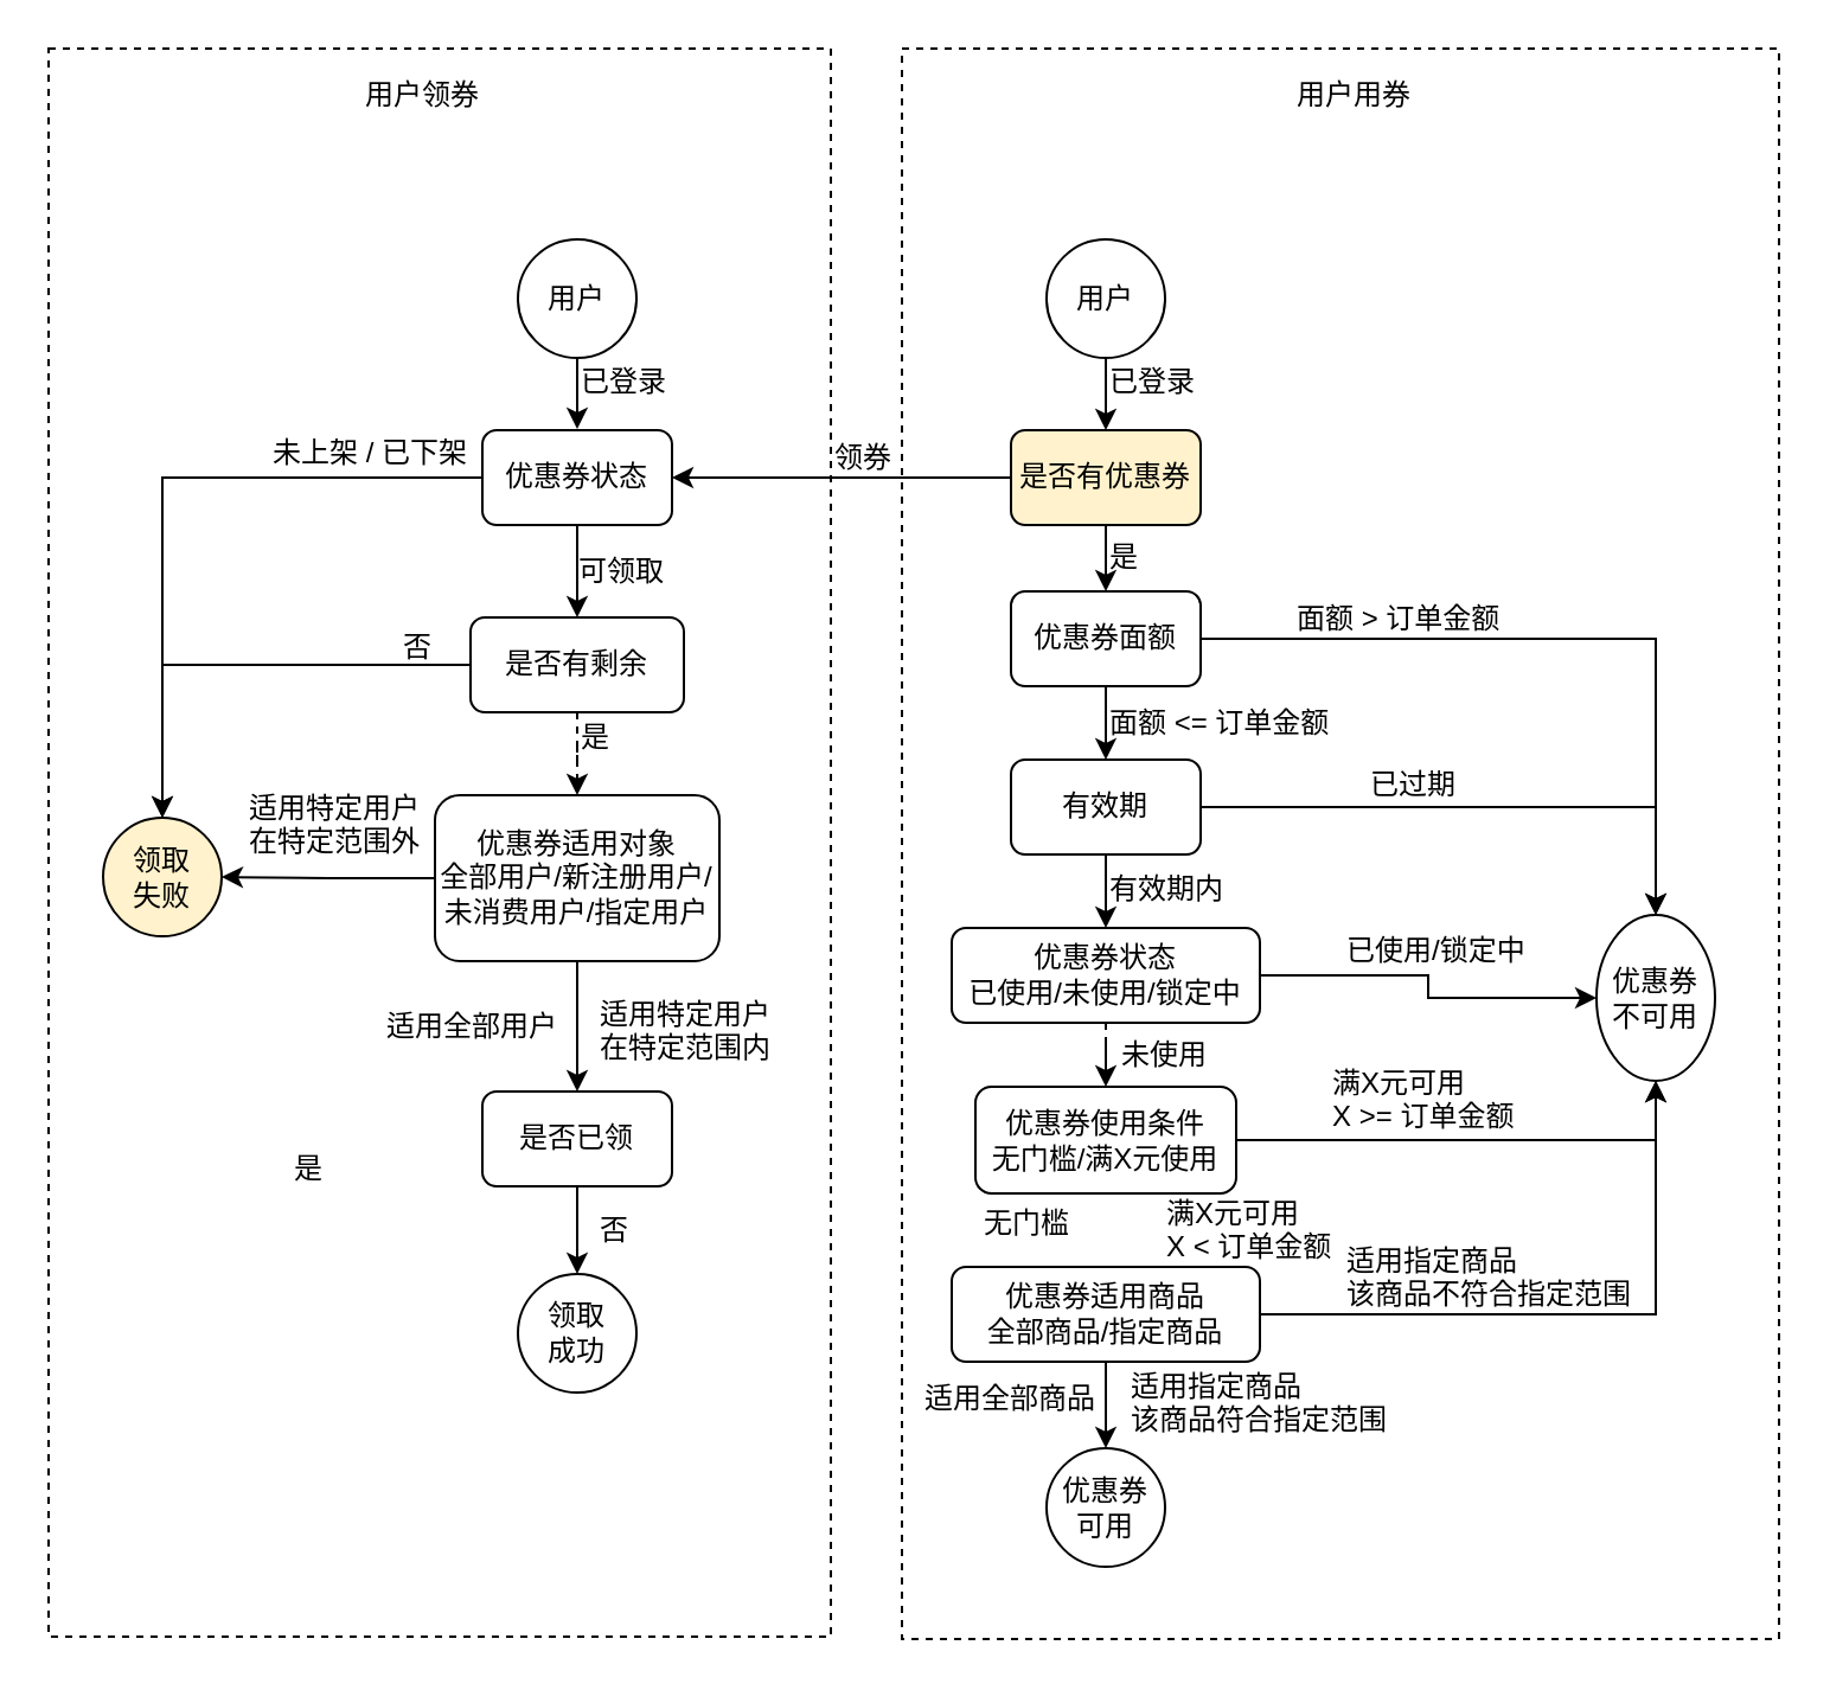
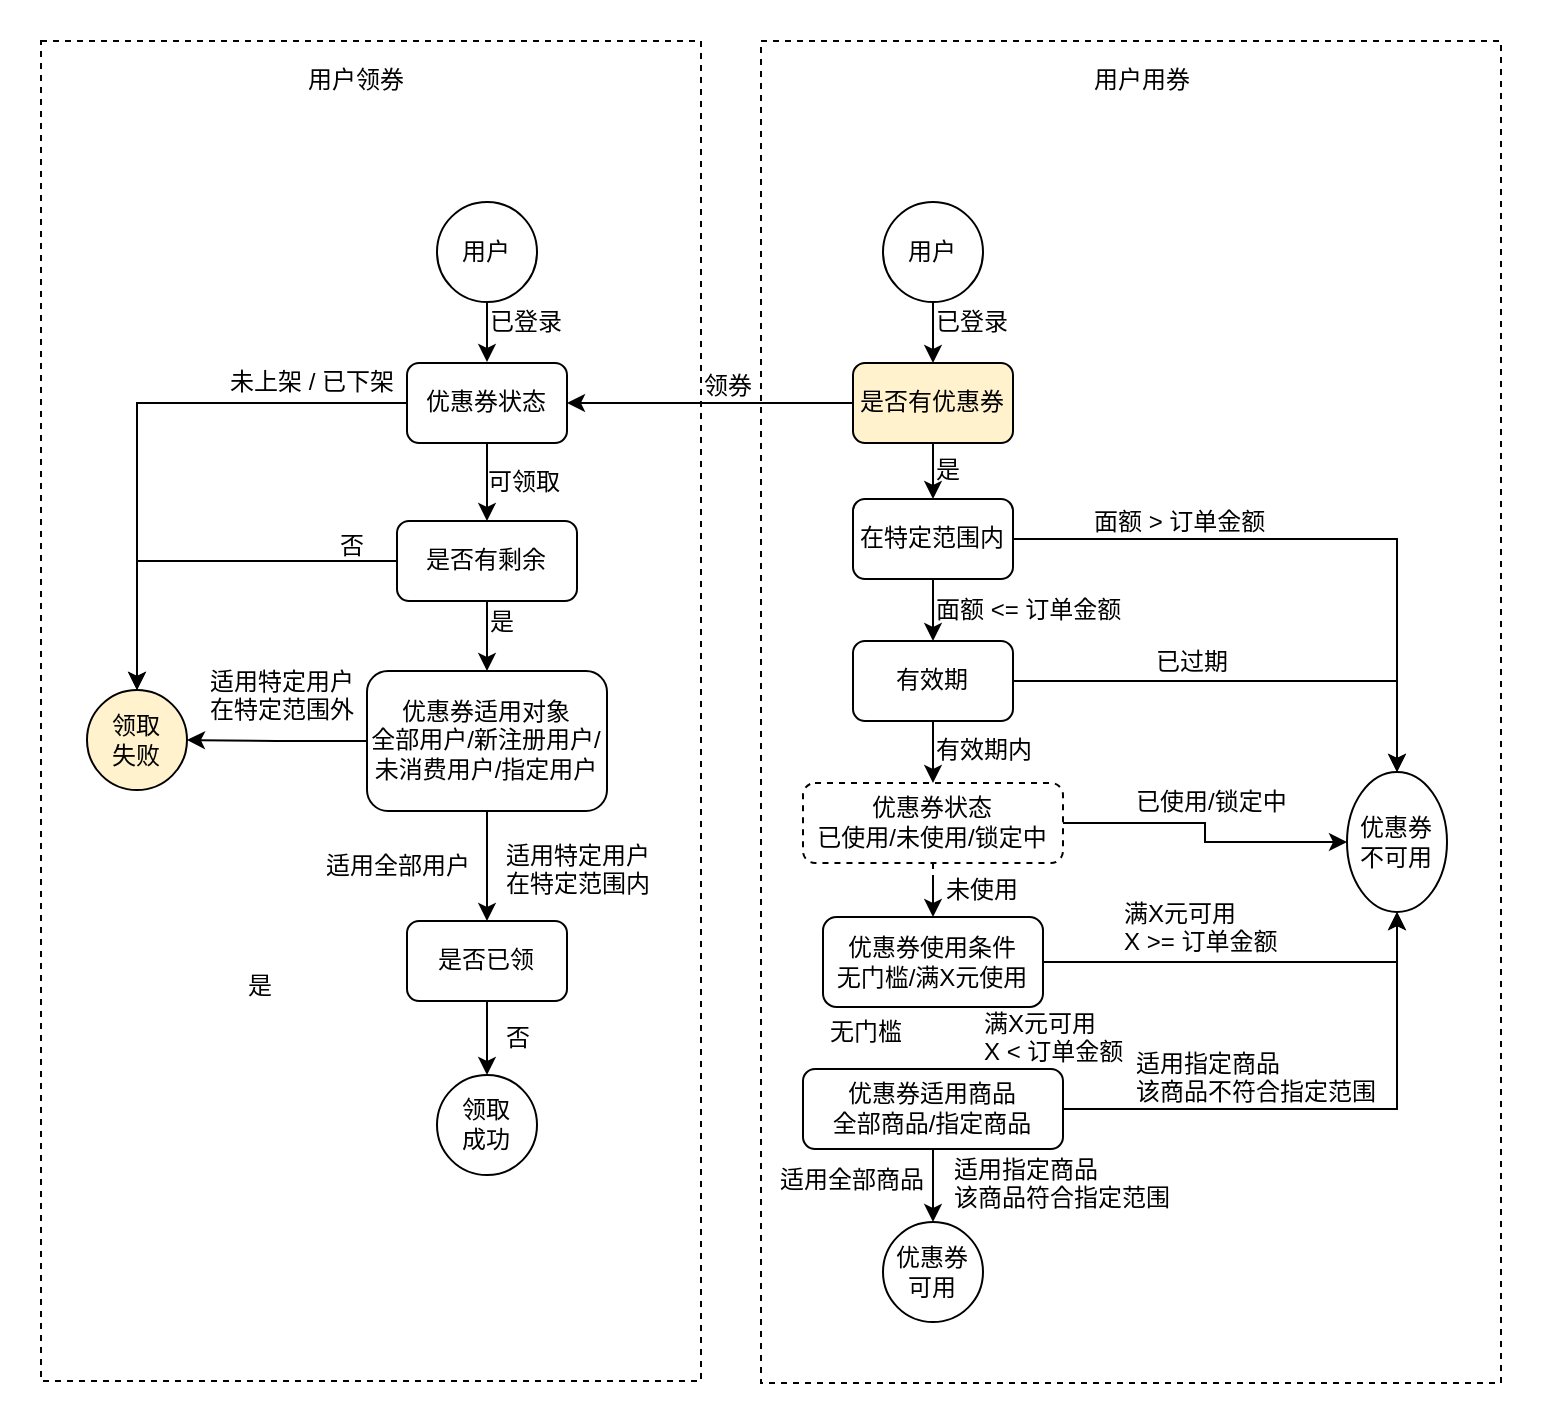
  <mxCell id="0" />
  <mxCell id="1" parent="0" />
  <mxCell id="2" value="" style="rounded=0;whiteSpace=wrap;html=1;gradientColor=none;shadow=0;fillColor=none;dashed=1;" parent="1" vertex="1"><mxGeometry x="20" y="20" width="330" height="670" as="geometry" /></mxCell>
  <mxCell id="3" value="" style="rounded=0;whiteSpace=wrap;html=1;gradientColor=none;shadow=0;dashed=1;fillColor=none;" parent="1" vertex="1"><mxGeometry x="380" y="20" width="370" height="671" as="geometry" /></mxCell>
  <mxCell id="4" value="" style="edgeStyle=orthogonalEdgeStyle;rounded=0;orthogonalLoop=1;jettySize=auto;html=1;shadow=0;" parent="1" source="5" edge="1"><mxGeometry relative="1" as="geometry"><mxPoint x="243" y="180.5" as="targetPoint" /></mxGeometry></mxCell>
  <mxCell id="5" value="用户" style="ellipse;whiteSpace=wrap;html=1;aspect=fixed;shadow=0;" parent="1" vertex="1"><mxGeometry x="218" y="100.5" width="50" height="50" as="geometry" /></mxCell>
  <mxCell id="6" value="已登录" style="text;html=1;resizable=0;points=[];autosize=1;align=left;verticalAlign=top;spacingTop=-4;shadow=0;" parent="1" vertex="1"><mxGeometry x="243" y="150.5" width="50" height="20" as="geometry" /></mxCell>
  <mxCell id="7" value="" style="edgeStyle=orthogonalEdgeStyle;rounded=0;orthogonalLoop=1;jettySize=auto;html=1;shadow=0;" parent="1" source="9" target="12" edge="1"><mxGeometry relative="1" as="geometry" /></mxCell>
  <mxCell id="8" style="edgeStyle=orthogonalEdgeStyle;rounded=0;orthogonalLoop=1;jettySize=auto;html=1;exitX=0;exitY=0.5;exitDx=0;exitDy=0;entryX=0.5;entryY=0;entryDx=0;entryDy=0;shadow=0;" parent="1" source="9" target="51" edge="1"><mxGeometry relative="1" as="geometry" /></mxCell>
  <mxCell id="9" value="优惠券状态" style="rounded=1;whiteSpace=wrap;html=1;shadow=0;" parent="1" vertex="1"><mxGeometry x="203" y="181" width="80" height="40" as="geometry" /></mxCell>
- <mxCell id="10" value="" style="edgeStyle=orthogonalEdgeStyle;rounded=0;orthogonalLoop=1;jettySize=auto;html=1;shadow=0;dashed=1;" parent="1" source="12" target="15" edge="1"><mxGeometry relative="1" as="geometry" /></mxCell>
+ <mxCell id="10" value="" style="edgeStyle=orthogonalEdgeStyle;rounded=0;orthogonalLoop=1;jettySize=auto;html=1;shadow=0;" parent="1" source="12" target="15" edge="1"><mxGeometry relative="1" as="geometry" /></mxCell>
  <mxCell id="11" style="edgeStyle=orthogonalEdgeStyle;rounded=0;orthogonalLoop=1;jettySize=auto;html=1;entryX=0.5;entryY=0;entryDx=0;entryDy=0;shadow=0;" parent="1" source="12" target="51" edge="1"><mxGeometry relative="1" as="geometry" /></mxCell>
  <mxCell id="12" value="是否有剩余" style="rounded=1;whiteSpace=wrap;html=1;gradientColor=none;shadow=0;" parent="1" vertex="1"><mxGeometry x="198" y="260" width="90" height="40" as="geometry" /></mxCell>
  <mxCell id="13" value="" style="edgeStyle=orthogonalEdgeStyle;rounded=0;orthogonalLoop=1;jettySize=auto;html=1;shadow=0;" parent="1" source="15" target="16" edge="1"><mxGeometry relative="1" as="geometry" /></mxCell>
  <mxCell id="14" style="edgeStyle=orthogonalEdgeStyle;rounded=0;orthogonalLoop=1;jettySize=auto;html=1;entryX=1;entryY=0.5;entryDx=0;entryDy=0;shadow=0;" parent="1" source="15" target="51" edge="1"><mxGeometry relative="1" as="geometry" /></mxCell>
  <mxCell id="15" value="优惠券适用对象&lt;br&gt;全部用户/新注册用户/未消费用户/指定用户&lt;br&gt;" style="rounded=1;whiteSpace=wrap;html=1;shadow=0;" parent="1" vertex="1"><mxGeometry x="183" y="335" width="120" height="70" as="geometry" /></mxCell>
  <mxCell id="16" value="是否已领" style="rounded=1;whiteSpace=wrap;html=1;shadow=0;" parent="1" vertex="1"><mxGeometry x="203" y="460" width="80" height="40" as="geometry" /></mxCell>
  <mxCell id="17" value="" style="edgeStyle=orthogonalEdgeStyle;rounded=0;orthogonalLoop=1;jettySize=auto;html=1;exitX=0.5;exitY=1;exitDx=0;exitDy=0;shadow=0;" parent="1" source="16" target="18" edge="1"><mxGeometry relative="1" as="geometry"><mxPoint x="240.5" y="507" as="sourcePoint" /></mxGeometry></mxCell>
  <mxCell id="18" value="领取&lt;br&gt;成功" style="ellipse;whiteSpace=wrap;html=1;aspect=fixed;shadow=0;" parent="1" vertex="1"><mxGeometry x="218" y="537" width="50" height="50" as="geometry" /></mxCell>
  <mxCell id="19" value="可领取" style="text;html=1;resizable=0;points=[];autosize=1;align=left;verticalAlign=top;spacingTop=-4;shadow=0;" parent="1" vertex="1"><mxGeometry x="242" y="230.5" width="50" height="20" as="geometry" /></mxCell>
  <mxCell id="20" value="是" style="text;html=1;resizable=0;points=[];autosize=1;align=left;verticalAlign=top;spacingTop=-4;shadow=0;" parent="1" vertex="1"><mxGeometry x="243" y="300.5" width="30" height="20" as="geometry" /></mxCell>
  <mxCell id="21" value="适用特定用户&lt;br&gt;在特定范围内" style="text;html=1;resizable=0;points=[];autosize=1;align=left;verticalAlign=top;spacingTop=-4;shadow=0;" parent="1" vertex="1"><mxGeometry x="250.5" y="417.5" width="90" height="30" as="geometry" /></mxCell>
  <mxCell id="22" value="否" style="text;html=1;resizable=0;points=[];autosize=1;align=left;verticalAlign=top;spacingTop=-4;shadow=0;" parent="1" vertex="1"><mxGeometry x="250.5" y="508.5" width="30" height="20" as="geometry" /></mxCell>
  <mxCell id="23" value="" style="edgeStyle=orthogonalEdgeStyle;rounded=0;orthogonalLoop=1;jettySize=auto;html=1;entryX=0.5;entryY=0;entryDx=0;entryDy=0;shadow=0;" parent="1" source="24" target="27" edge="1"><mxGeometry relative="1" as="geometry"><mxPoint x="578" y="166.5" as="targetPoint" /></mxGeometry></mxCell>
  <mxCell id="24" value="用户" style="ellipse;whiteSpace=wrap;html=1;aspect=fixed;shadow=0;" parent="1" vertex="1"><mxGeometry x="441" y="100.5" width="50" height="50" as="geometry" /></mxCell>
  <mxCell id="25" value="" style="edgeStyle=orthogonalEdgeStyle;rounded=0;orthogonalLoop=1;jettySize=auto;html=1;shadow=0;" parent="1" source="27" target="30" edge="1"><mxGeometry relative="1" as="geometry" /></mxCell>
  <mxCell id="26" style="edgeStyle=orthogonalEdgeStyle;rounded=0;orthogonalLoop=1;jettySize=auto;html=1;entryX=1;entryY=0.5;entryDx=0;entryDy=0;shadow=0;" parent="1" source="27" target="9" edge="1"><mxGeometry relative="1" as="geometry" /></mxCell>
  <mxCell id="27" value="是否有优惠券" style="rounded=1;whiteSpace=wrap;html=1;shadow=0;fillColor=#fff2cc;" parent="1" vertex="1"><mxGeometry x="426" y="181" width="80" height="40" as="geometry" /></mxCell>
  <mxCell id="28" value="" style="edgeStyle=orthogonalEdgeStyle;rounded=0;orthogonalLoop=1;jettySize=auto;html=1;shadow=0;" parent="1" source="30" target="33" edge="1"><mxGeometry relative="1" as="geometry" /></mxCell>
  <mxCell id="29" style="edgeStyle=orthogonalEdgeStyle;rounded=0;orthogonalLoop=1;jettySize=auto;html=1;entryX=0.5;entryY=0;entryDx=0;entryDy=0;shadow=0;" parent="1" source="30" target="52" edge="1"><mxGeometry relative="1" as="geometry" /></mxCell>
- <mxCell id="30" value="优惠券面额" style="rounded=1;whiteSpace=wrap;html=1;shadow=0;" parent="1" vertex="1"><mxGeometry x="426" y="249" width="80" height="40" as="geometry" /></mxCell>
+ <mxCell id="30" value="在特定范围内" style="rounded=1;whiteSpace=wrap;html=1;shadow=0;" parent="1" vertex="1"><mxGeometry x="426" y="249" width="80" height="40" as="geometry" /></mxCell>
  <mxCell id="31" value="" style="edgeStyle=orthogonalEdgeStyle;rounded=0;orthogonalLoop=1;jettySize=auto;html=1;shadow=0;" parent="1" source="33" target="36" edge="1"><mxGeometry relative="1" as="geometry" /></mxCell>
  <mxCell id="32" style="edgeStyle=orthogonalEdgeStyle;rounded=0;orthogonalLoop=1;jettySize=auto;html=1;entryX=0.5;entryY=0;entryDx=0;entryDy=0;shadow=0;" parent="1" source="33" target="52" edge="1"><mxGeometry relative="1" as="geometry" /></mxCell>
  <mxCell id="33" value="有效期" style="rounded=1;whiteSpace=wrap;html=1;shadow=0;" parent="1" vertex="1"><mxGeometry x="426" y="320" width="80" height="40" as="geometry" /></mxCell>
  <mxCell id="34" value="" style="edgeStyle=orthogonalEdgeStyle;rounded=0;orthogonalLoop=1;jettySize=auto;html=1;shadow=0;dashed=1;" parent="1" source="36" target="38" edge="1"><mxGeometry relative="1" as="geometry" /></mxCell>
  <mxCell id="35" style="edgeStyle=orthogonalEdgeStyle;rounded=0;orthogonalLoop=1;jettySize=auto;html=1;entryX=0;entryY=0.5;entryDx=0;entryDy=0;shadow=0;" parent="1" source="36" target="52" edge="1"><mxGeometry relative="1" as="geometry" /></mxCell>
- <mxCell id="36" value="优惠券状态&lt;br&gt;已使用/未使用/锁定中&lt;br&gt;" style="rounded=1;whiteSpace=wrap;html=1;shadow=0;" parent="1" vertex="1"><mxGeometry x="401" y="391" width="130" height="40" as="geometry" /></mxCell>
+ <mxCell id="36" value="优惠券状态&lt;br&gt;已使用/未使用/锁定中&lt;br&gt;" style="rounded=1;whiteSpace=wrap;html=1;shadow=0;dashed=1;" parent="1" vertex="1"><mxGeometry x="401" y="391" width="130" height="40" as="geometry" /></mxCell>
  <mxCell id="37" style="edgeStyle=orthogonalEdgeStyle;rounded=0;orthogonalLoop=1;jettySize=auto;html=1;entryX=0.5;entryY=1;entryDx=0;entryDy=0;shadow=0;" parent="1" source="38" target="52" edge="1"><mxGeometry relative="1" as="geometry" /></mxCell>
  <mxCell id="38" value="优惠券使用条件&lt;br&gt;无门槛/满X元使用&lt;br&gt;" style="rounded=1;whiteSpace=wrap;html=1;shadow=0;" parent="1" vertex="1"><mxGeometry x="411" y="458" width="110" height="45" as="geometry" /></mxCell>
  <mxCell id="39" style="edgeStyle=orthogonalEdgeStyle;rounded=0;orthogonalLoop=1;jettySize=auto;html=1;exitX=0.5;exitY=1;exitDx=0;exitDy=0;entryX=0.5;entryY=0;entryDx=0;entryDy=0;shadow=0;" parent="1" source="41" target="42" edge="1"><mxGeometry relative="1" as="geometry" /></mxCell>
  <mxCell id="40" style="edgeStyle=orthogonalEdgeStyle;rounded=0;orthogonalLoop=1;jettySize=auto;html=1;entryX=0.5;entryY=1;entryDx=0;entryDy=0;shadow=0;" parent="1" source="41" target="52" edge="1"><mxGeometry relative="1" as="geometry" /></mxCell>
  <mxCell id="41" value="优惠券适用商品&lt;br&gt;全部商品/指定商品&lt;br&gt;" style="rounded=1;whiteSpace=wrap;html=1;shadow=0;" parent="1" vertex="1"><mxGeometry x="401" y="534" width="130" height="40" as="geometry" /></mxCell>
  <mxCell id="42" value="优惠券&lt;br&gt;可用&lt;br&gt;" style="ellipse;whiteSpace=wrap;html=1;aspect=fixed;shadow=0;" parent="1" vertex="1"><mxGeometry x="441" y="610.5" width="50" height="50" as="geometry" /></mxCell>
  <mxCell id="43" value="已登录" style="text;html=1;resizable=0;points=[];autosize=1;align=left;verticalAlign=top;spacingTop=-4;shadow=0;" parent="1" vertex="1"><mxGeometry x="466" y="150.5" width="50" height="20" as="geometry" /></mxCell>
  <mxCell id="44" value="是" style="text;html=1;resizable=0;points=[];autosize=1;align=left;verticalAlign=top;spacingTop=-4;shadow=0;" parent="1" vertex="1"><mxGeometry x="466" y="224.5" width="30" height="20" as="geometry" /></mxCell>
  <mxCell id="45" value="面额 &amp;lt;= 订单金额" style="text;html=1;resizable=0;points=[];autosize=1;align=left;verticalAlign=top;spacingTop=-4;shadow=0;" parent="1" vertex="1"><mxGeometry x="466" y="294.5" width="110" height="20" as="geometry" /></mxCell>
  <mxCell id="46" value="有效期内" style="text;html=1;resizable=0;points=[];autosize=1;align=left;verticalAlign=top;spacingTop=-4;shadow=0;" parent="1" vertex="1"><mxGeometry x="466" y="364.5" width="60" height="20" as="geometry" /></mxCell>
  <mxCell id="47" value="未使用" style="text;html=1;resizable=0;points=[];autosize=1;align=left;verticalAlign=top;spacingTop=-4;shadow=0;" parent="1" vertex="1"><mxGeometry x="471" y="434.5" width="50" height="20" as="geometry" /></mxCell>
  <mxCell id="48" value="无门槛" style="text;html=1;resizable=0;points=[];autosize=1;align=left;verticalAlign=top;spacingTop=-4;shadow=0;" parent="1" vertex="1"><mxGeometry x="413" y="505.5" width="50" height="20" as="geometry" /></mxCell>
  <mxCell id="49" value="满X元可用&lt;br&gt;X &amp;lt; 订单金额&lt;br&gt;" style="text;html=1;resizable=0;points=[];autosize=1;align=left;verticalAlign=top;spacingTop=-4;shadow=0;" parent="1" vertex="1"><mxGeometry x="490" y="501.5" width="90" height="30" as="geometry" /></mxCell>
  <mxCell id="50" value="适用全部商品" style="text;html=1;resizable=0;points=[];autosize=1;align=left;verticalAlign=top;spacingTop=-4;shadow=0;" parent="1" vertex="1"><mxGeometry x="388" y="580" width="90" height="20" as="geometry" /></mxCell>
  <mxCell id="51" value="领取&lt;br&gt;失败&lt;br&gt;" style="ellipse;whiteSpace=wrap;html=1;aspect=fixed;shadow=0;fillColor=#fff2cc;" parent="1" vertex="1"><mxGeometry x="43" y="344.5" width="50" height="50" as="geometry" /></mxCell>
  <mxCell id="52" value="优惠券&lt;br&gt;不可用&lt;br&gt;" style="ellipse;whiteSpace=wrap;html=1;aspect=fixed;shadow=0;" parent="1" vertex="1"><mxGeometry x="673" y="385.5" width="50" height="70" as="geometry" /></mxCell>
  <mxCell id="53" value="未上架 / 已下架" style="text;html=1;resizable=0;points=[];autosize=1;align=left;verticalAlign=top;spacingTop=-4;shadow=0;" parent="1" vertex="1"><mxGeometry x="113" y="180.5" width="100" height="20" as="geometry" /></mxCell>
  <mxCell id="54" value="否" style="text;html=1;resizable=0;points=[];autosize=1;align=left;verticalAlign=top;spacingTop=-4;shadow=0;" parent="1" vertex="1"><mxGeometry x="168" y="262.5" width="30" height="20" as="geometry" /></mxCell>
  <mxCell id="55" value="适用特定用户&lt;br&gt;在特定范围外" style="text;html=1;resizable=0;points=[];autosize=1;align=left;verticalAlign=top;spacingTop=-4;shadow=0;" parent="1" vertex="1"><mxGeometry x="103" y="330.5" width="90" height="30" as="geometry" /></mxCell>
  <mxCell id="56" value="领券" style="text;html=1;resizable=0;points=[];autosize=1;align=left;verticalAlign=top;spacingTop=-4;shadow=0;" parent="1" vertex="1"><mxGeometry x="350" y="182.5" width="40" height="20" as="geometry" /></mxCell>
  <mxCell id="57" value="面额 &amp;gt; 订单金额&amp;nbsp;" style="text;html=1;resizable=0;points=[];autosize=1;align=left;verticalAlign=top;spacingTop=-4;shadow=0;" parent="1" vertex="1"><mxGeometry x="545" y="250.5" width="100" height="20" as="geometry" /></mxCell>
  <mxCell id="58" value="已过期" style="text;html=1;resizable=0;points=[];autosize=1;align=left;verticalAlign=top;spacingTop=-4;shadow=0;" parent="1" vertex="1"><mxGeometry x="576" y="320.5" width="50" height="20" as="geometry" /></mxCell>
  <mxCell id="59" value="已使用/锁定中" style="text;html=1;resizable=0;points=[];autosize=1;align=left;verticalAlign=top;spacingTop=-4;shadow=0;" parent="1" vertex="1"><mxGeometry x="566" y="390.5" width="90" height="20" as="geometry" /></mxCell>
  <mxCell id="60" value="满X元可用&lt;br&gt;X &amp;gt;= 订单金额&lt;br&gt;" style="text;html=1;resizable=0;points=[];autosize=1;align=left;verticalAlign=top;spacingTop=-4;shadow=0;" parent="1" vertex="1"><mxGeometry x="560" y="446.5" width="90" height="30" as="geometry" /></mxCell>
  <mxCell id="61" value="适用指定商品&lt;br&gt;该商品不符合指定范围&lt;br&gt;" style="text;html=1;resizable=0;points=[];autosize=1;align=left;verticalAlign=top;spacingTop=-4;shadow=0;" parent="1" vertex="1"><mxGeometry x="566" y="522" width="140" height="30" as="geometry" /></mxCell>
  <mxCell id="62" value="适用全部用户" style="text;html=1;resizable=0;points=[];autosize=1;align=left;verticalAlign=top;spacingTop=-4;shadow=0;" parent="1" vertex="1"><mxGeometry x="161" y="422.5" width="90" height="20" as="geometry" /></mxCell>
  <mxCell id="63" value="是" style="text;html=1;resizable=0;points=[];autosize=1;align=left;verticalAlign=top;spacingTop=-4;shadow=0;" parent="1" vertex="1"><mxGeometry x="122" y="482.5" width="30" height="20" as="geometry" /></mxCell>
  <mxCell id="64" value="适用指定商品&lt;br&gt;该商品符合指定范围&lt;br&gt;" style="text;html=1;resizable=0;points=[];autosize=1;align=left;verticalAlign=top;spacingTop=-4;shadow=0;" parent="1" vertex="1"><mxGeometry x="475" y="574.5" width="120" height="30" as="geometry" /></mxCell>
  <mxCell id="65" value="用户领券" style="text;html=1;resizable=0;points=[];autosize=1;align=left;verticalAlign=top;spacingTop=-4;" parent="1" vertex="1"><mxGeometry x="152" y="30" width="60" height="20" as="geometry" /></mxCell>
  <mxCell id="66" value="用户用券" style="text;html=1;resizable=0;points=[];autosize=1;align=left;verticalAlign=top;spacingTop=-4;" parent="1" vertex="1"><mxGeometry x="545" y="30" width="60" height="20" as="geometry" /></mxCell>
